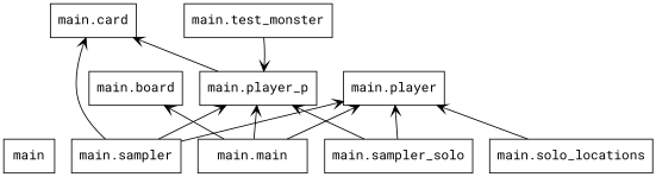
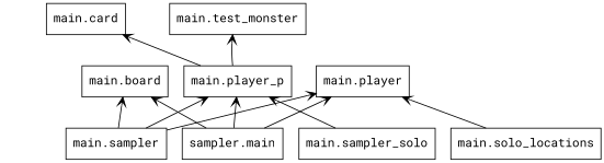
  digraph {
    fontname="Roboto Mono"
    rankdir=BT
    node [color=black fontname="Roboto Mono" shape=box style=solid]
    edge [arrowhead=open arrowtail=none fontname="Roboto Mono"]
-   n1 [label=main]
    n2 [label="main.board"]
    n3 [label="main.card"]
    n4 [label="main.player_p"]
    n5 [label="main.player"]
-   n6 [label="main.main"]
+   n6 [label="sampler.main"]
    n7 [label="main.sampler"]
    n8 [label="main.sampler_solo"]
    n9 [label="main.solo_locations"]
    n10 [label="main.test_monster"]
    n4 -> n3
    n6 -> n2
    n6 -> n4
    n6 -> n5
-   n7 -> n3
+   n7 -> n2
    n7 -> n4
    n7 -> n5
    n8 -> n4
-   n8 -> n5
    n9 -> n5
-   n10 -> n4
+   n4 -> n10
  }
